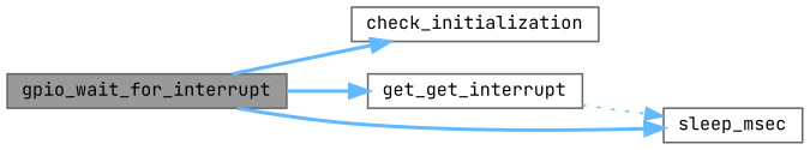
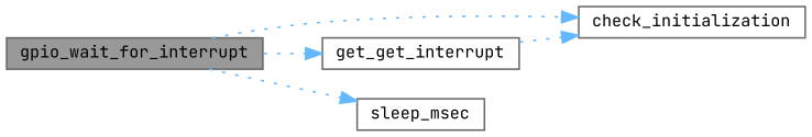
  digraph {
    fontname="JetBrains Mono"
    rankdir=LR
    node [color=grey40 fillcolor=white fontname="JetBrains Mono" fontsize=10 shape=box style=filled]
    edge [color=steelblue1 fontname="JetBrains Mono" fontsize=10 labelfontname=Helvetica labelfontsize=10 style=dotted]
    n1 [color=gray40 fillcolor=grey60 fontcolor=black height=0.2 label=gpio_wait_for_interrupt width=0.4]
    n2 [height=0.2 label=check_initialization width=0.4]
    n3 [height=0.2 label=get_get_interrupt width=0.4]
    n4 [height=0.2 label=sleep_msec width=0.4]
-   n1 -> n2 [style=bold]
-   n1 -> n3 [style=bold]
-   n1 -> n4 [style=bold]
-   n3 -> n4
+   n1 -> n2
+   n1 -> n3
+   n1 -> n4
+   n3 -> n2
  }
